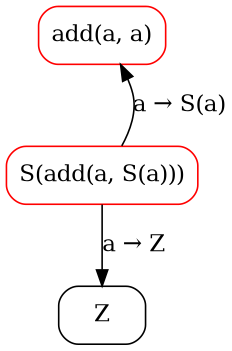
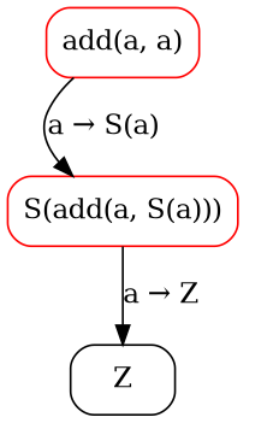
  digraph {
    fontname="DejaVu Serif"
    node [color=red fontname="DejaVu Serif" shape=box style=rounded]
    edge [fontname="DejaVu Serif"]
    n1 [label="add(a, a)"]
    n2 [label="S(add(a, S(a)))"]
    n3 [label=Z color=""]
-   n2 -> n1 [label="a → S(a)"]
+   n1 -> n2 [label="a → S(a)"]
    n2 -> n3 [label="a → Z"]
  }
